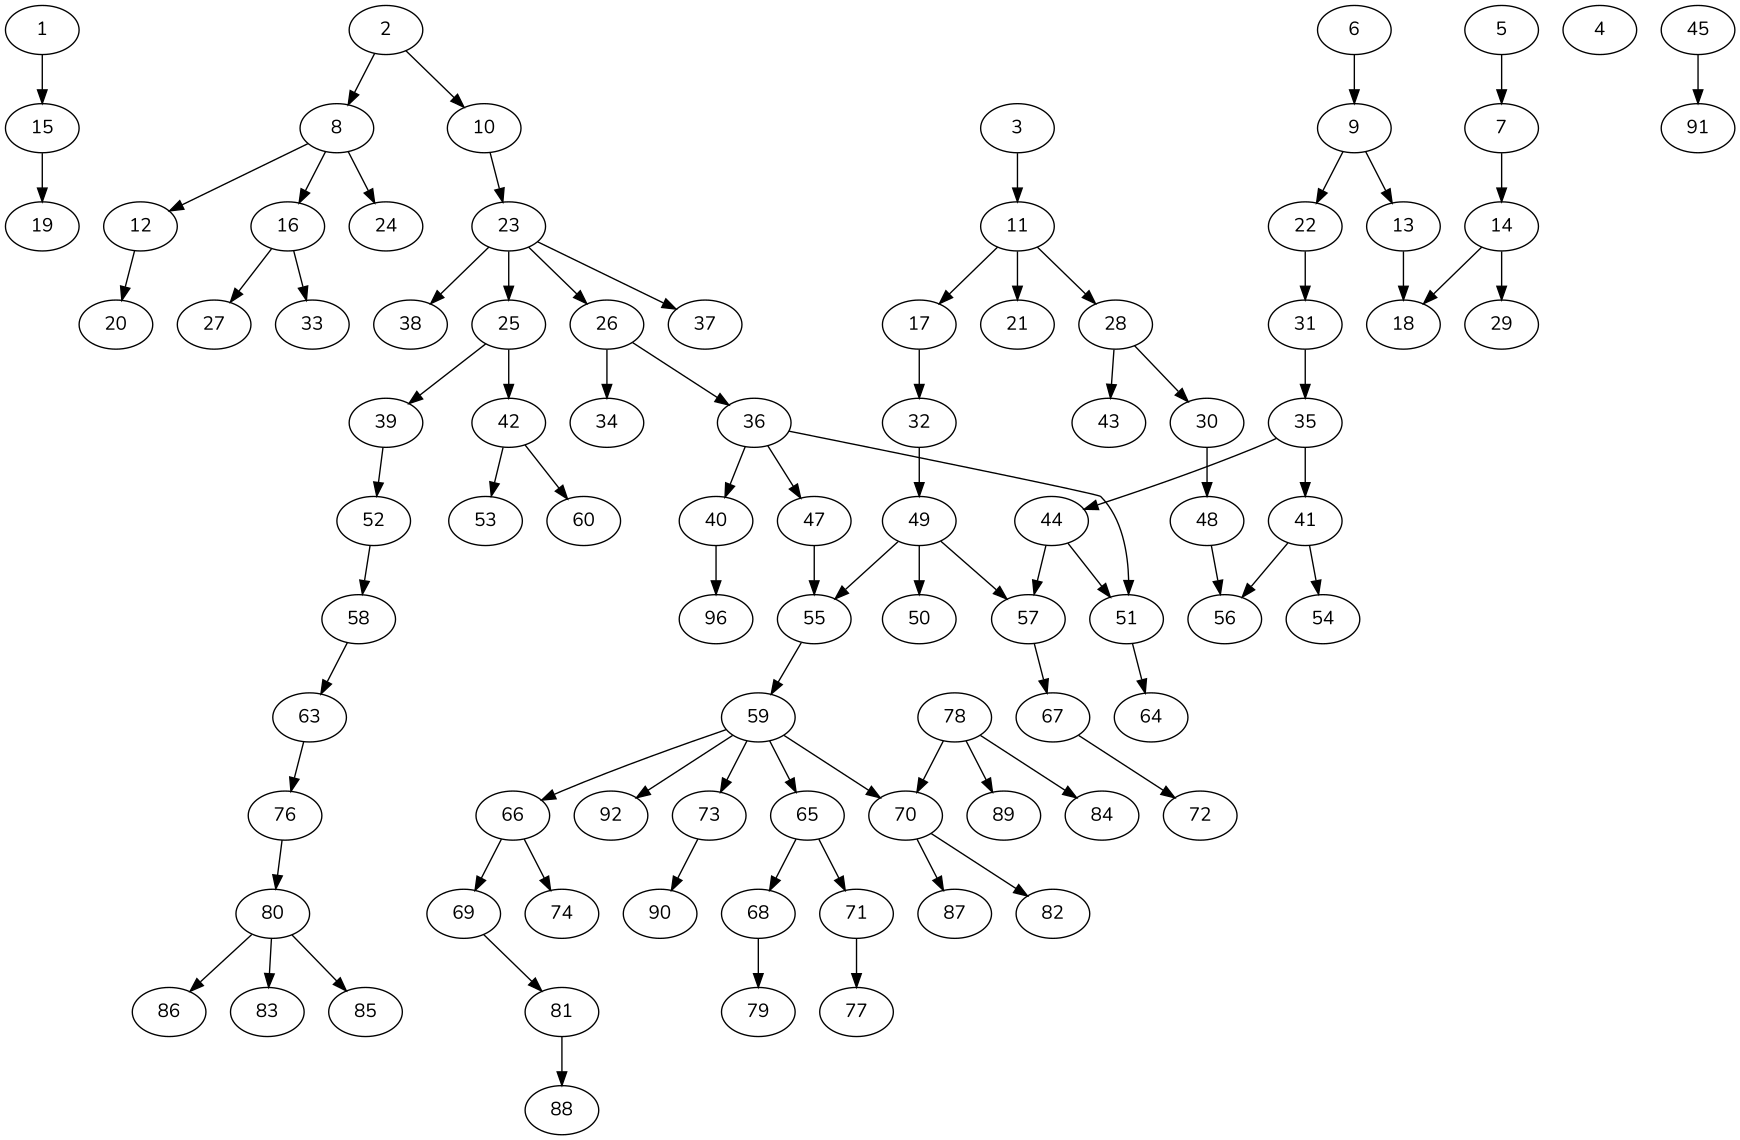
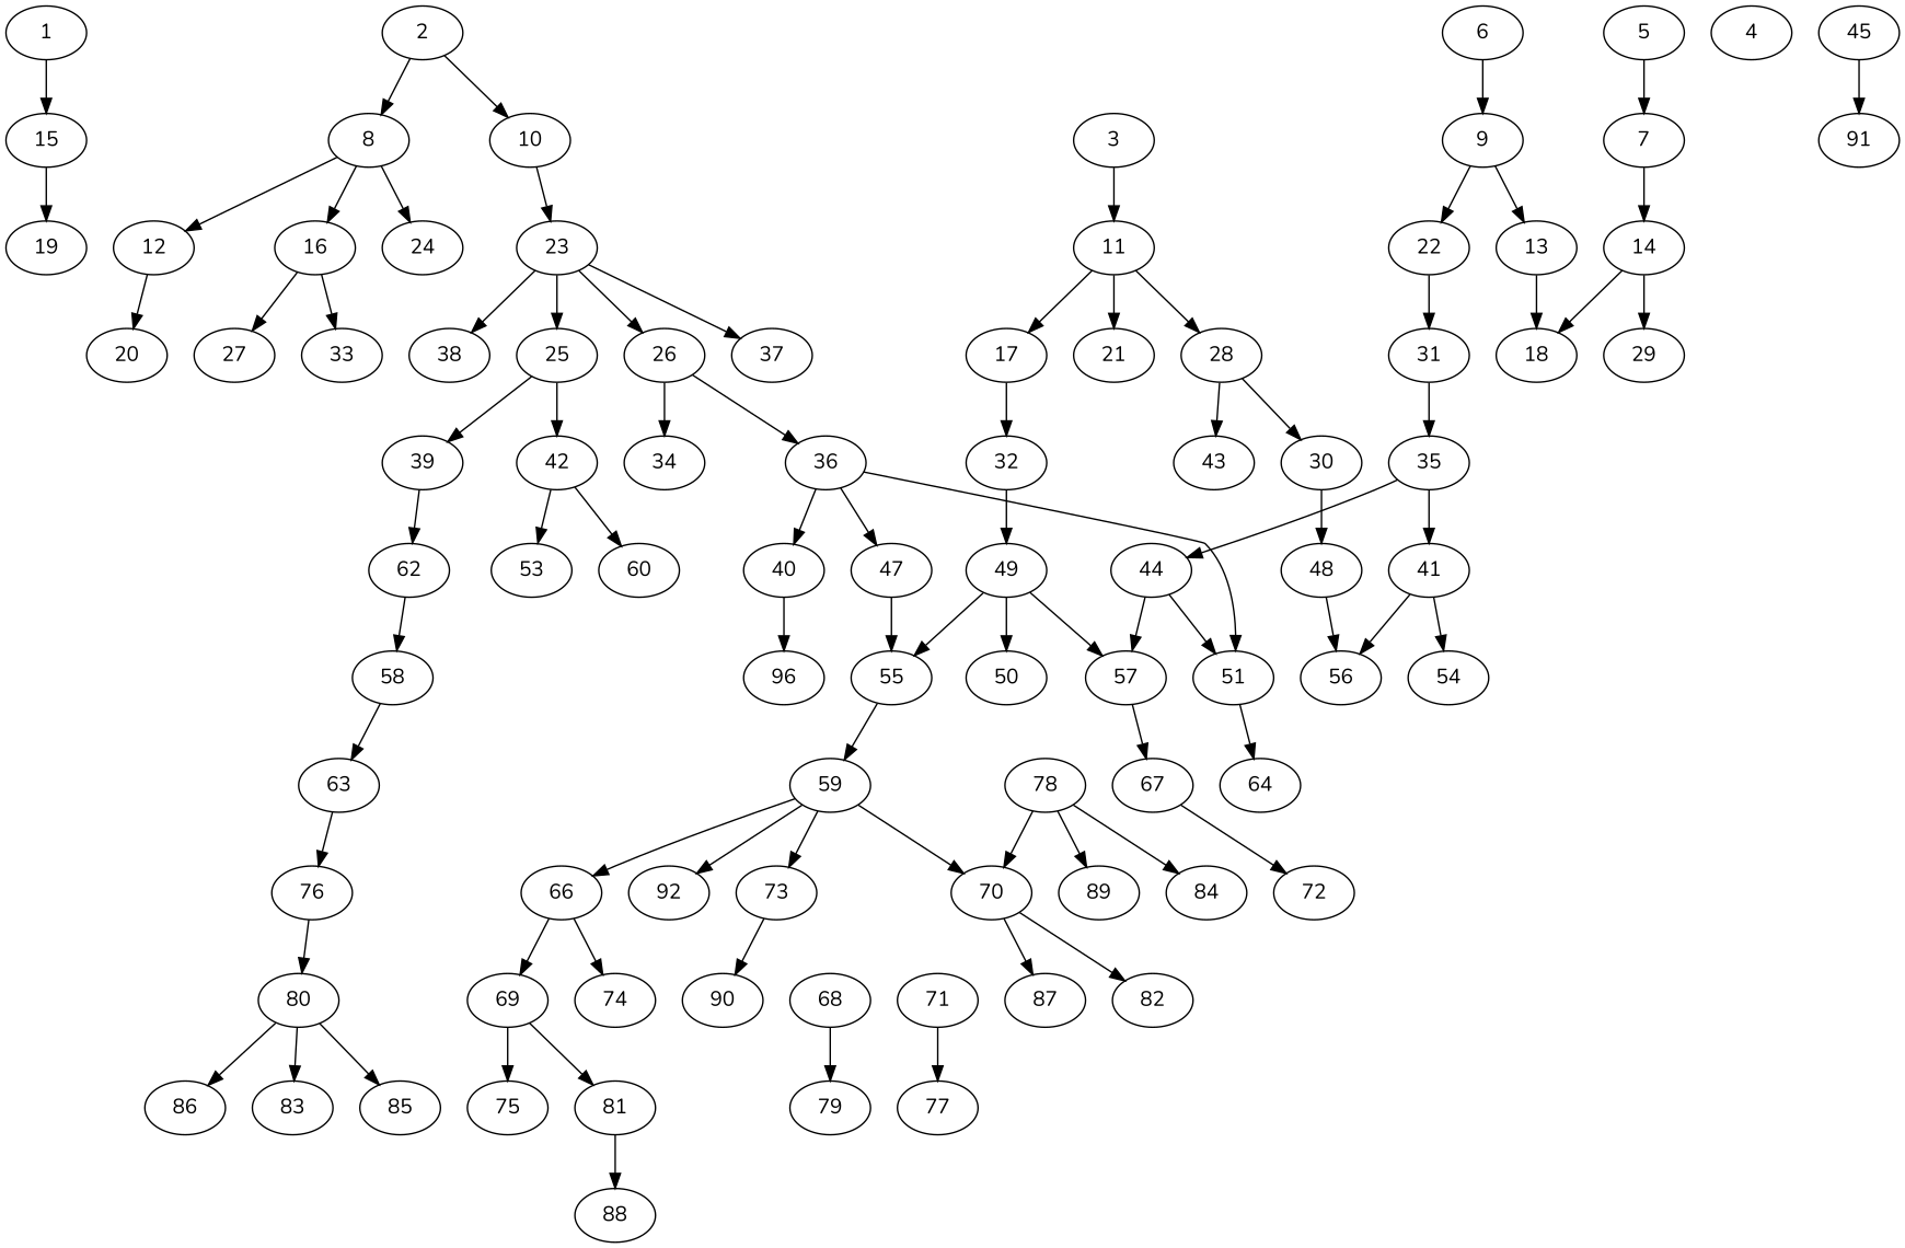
  digraph {
    fontname=Nunito
    node [alpha=0.04 fontname=Nunito]
    edge [fontname=Nunito]
    1 [alpha=0.14]
    15 [alpha=0.12]
    19 [alpha=0.08]
    2 [alpha=0.05]
    8 [alpha=0.08]
    10 [alpha=0.06]
    12 [alpha=0.03]
    16 [alpha=0.03]
    24 [alpha=0.10]
    23 [alpha=0.09]
    20 [alpha=0.06]
    27 [alpha=0.19]
    33
    25
    26 [alpha=0.16]
    37 [alpha=0.15]
    38 [alpha=0.02]
    3 [alpha=0.09]
    11 [alpha=0.00]
    17 [alpha=0.05]
    21 [alpha=0.13]
    28 [alpha=0.03]
    32 [alpha=0.14]
    30 [alpha=0.12]
    43 [alpha=0.14]
    4
    5 [alpha=0.10]
    7 [alpha=0.06]
    14 [alpha=0.20]
    22 [alpha=0.14]
    31 [alpha=0.18]
    18 [alpha=0.14]
    29 [alpha=0.01]
    35
    6 [alpha=0.05]
    9 [alpha=0.13]
    13
    39 [alpha=0.08]
    42 [alpha=0.09]
    34 [alpha=0.02]
    36 [alpha=0.02]
    49 [alpha=0.08]
    48
    57 [alpha=0.14]
    55 [alpha=0.05]
    50 [alpha=0.02]
    41
    44 [alpha=0.15]
-   52 [alpha=0.16]
+   52 [alpha=0.16 label=62]
    53 [alpha=0.11]
    60 [alpha=0.17]
    40
    47 [alpha=0.08]
    51 [alpha=0.15]
    58 [alpha=0.12]
    n56 [alpha=0.19 label=96]
    64 [alpha=0.01]
    56 [alpha=0.17]
    54
    67 [alpha=0.10]
    59 [alpha=0.05]
    45 [alpha=0.18]
    n63 [alpha=0.15 label=91]
    63 [alpha=0.02]
    72 [alpha=0.10]
    n66 [alpha=0.03 label=92]
-   65
    66 [alpha=0.02]
    70 [alpha=0.08]
    73 [alpha=0.03]
    76 [alpha=0.00]
    68 [alpha=0.17]
    71 [alpha=0.18]
    69 [alpha=0.09]
    74 [alpha=0.12]
    82 [alpha=0.08]
    87 [alpha=0.15]
    90 [alpha=0.14]
    80 [alpha=0.02]
    79 [alpha=0.18]
    77 [alpha=0.18]
+   75 [alpha=0.15]
    81 [alpha=0.17]
    78 [alpha=0.17]
    84 [alpha=0.07]
    89 [alpha=0.16]
    83 [alpha=0.01]
    85 [alpha=0.16]
    86 [alpha=0.14]
    88 [alpha=0.14]
    1 -> 15
    15 -> 19
    2 -> 8
    2 -> 10
    8 -> 12
    8 -> 16
    8 -> 24
    10 -> 23
    12 -> 20
    16 -> 27
    16 -> 33
    23 -> 25
    23 -> 26
    23 -> 37
    23 -> 38
    25 -> 39
    25 -> 42
    26 -> 34
    26 -> 36
    3 -> 11
    11 -> 17
    11 -> 21
    11 -> 28
    17 -> 32
    28 -> 30
    28 -> 43
    32 -> 49
    30 -> 48
    5 -> 7
    7 -> 14
    14 -> 18
    14 -> 29
    22 -> 31
    31 -> 35
    35 -> 41
    35 -> 44
    6 -> 9
    9 -> 22
    9 -> 13
    13 -> 18
    39 -> 52
    42 -> 53
    42 -> 60
    36 -> 40
    36 -> 47
    36 -> 51
    49 -> 57
    49 -> 55
    49 -> 50
    48 -> 56
    57 -> 67
    55 -> 59
    41 -> 56
    41 -> 54
    44 -> 57
    44 -> 51
    52 -> 58
    40 -> n56
    47 -> 55
    51 -> 64
    58 -> 63
    67 -> 72
    59 -> n66
-   59 -> 65
    59 -> 66
    59 -> 70
    59 -> 73
    45 -> n63
    63 -> 76
-   65 -> 68
-   65 -> 71
    66 -> 69
    66 -> 74
    70 -> 82
    70 -> 87
    73 -> 90
    76 -> 80
    68 -> 79
    71 -> 77
+   69 -> 75
    69 -> 81
    80 -> 83
    80 -> 85
    80 -> 86
    81 -> 88
    78 -> 70
    78 -> 84
    78 -> 89
  }
